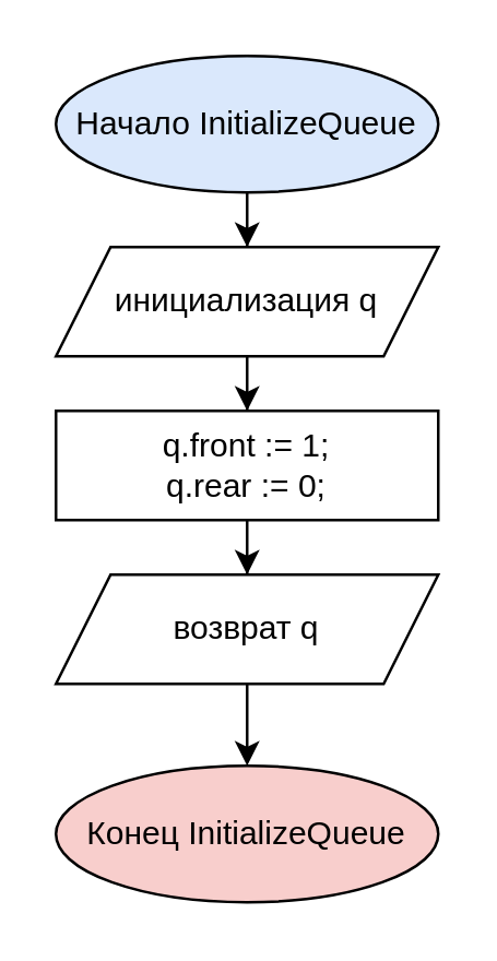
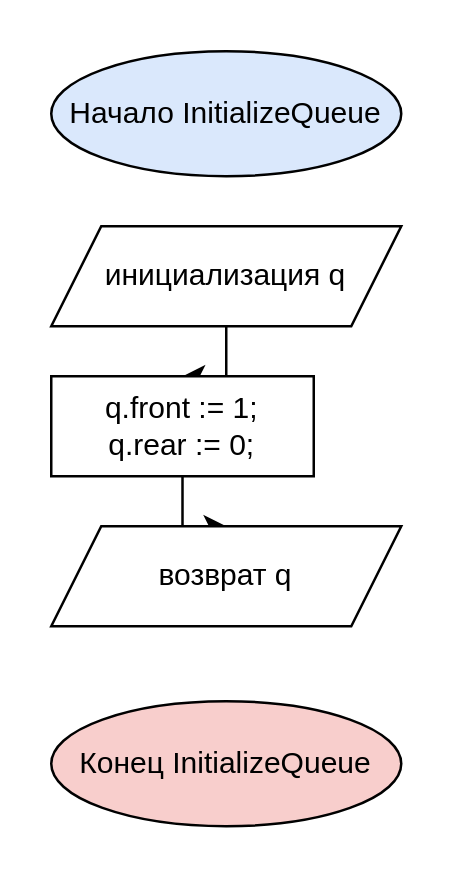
  <mxCell id="0" />
  <mxCell id="1" parent="0" />
- <mxCell id="2" style="edgeStyle=orthogonalEdgeStyle;rounded=0;orthogonalLoop=1;jettySize=auto;html=1;" edge="1" parent="1" source="3" target="5"><mxGeometry relative="1" as="geometry"><mxPoint x="90" y="100" as="targetPoint" /></mxGeometry></mxCell>
  <mxCell id="3" value="Начало&amp;nbsp;InitializeQueue" style="ellipse;whiteSpace=wrap;html=1;fillColor=#dae8fc;" vertex="1" parent="1"><mxGeometry x="20" y="20" width="140" height="50" as="geometry" /></mxCell>
  <mxCell id="4" style="edgeStyle=orthogonalEdgeStyle;rounded=0;orthogonalLoop=1;jettySize=auto;html=1;" edge="1" parent="1" source="5" target="7"><mxGeometry relative="1" as="geometry"><mxPoint x="90" y="150" as="targetPoint" /></mxGeometry></mxCell>
  <mxCell id="5" value="инициализация q" style="shape=parallelogram;perimeter=parallelogramPerimeter;whiteSpace=wrap;html=1;fixedSize=1;" vertex="1" parent="1"><mxGeometry x="20" y="90" width="140" height="40" as="geometry" /></mxCell>
  <mxCell id="6" style="edgeStyle=orthogonalEdgeStyle;rounded=0;orthogonalLoop=1;jettySize=auto;html=1;" edge="1" parent="1" source="7" target="9"><mxGeometry relative="1" as="geometry"><mxPoint x="90" y="220" as="targetPoint" /></mxGeometry></mxCell>
- <mxCell id="7" value="&lt;div&gt;q.front := 1;&lt;/div&gt;&lt;div&gt;q.rear := 0;&lt;/div&gt;" style="rounded=0;whiteSpace=wrap;html=1;" vertex="1" parent="1"><mxGeometry x="20" y="150" width="140" height="40" as="geometry" /></mxCell>
- <mxCell id="8" style="edgeStyle=orthogonalEdgeStyle;rounded=0;orthogonalLoop=1;jettySize=auto;html=1;" edge="1" parent="1" source="9" target="10"><mxGeometry relative="1" as="geometry"><mxPoint x="90" y="270" as="targetPoint" /></mxGeometry></mxCell>
+ <mxCell id="7" value="&lt;div&gt;q.front := 1;&lt;/div&gt;&lt;div&gt;q.rear := 0;&lt;/div&gt;" style="rounded=0;whiteSpace=wrap;html=1;" vertex="1" parent="1"><mxGeometry x="20" y="150" width="105" height="40" as="geometry" /></mxCell>
  <mxCell id="9" value="возврат q" style="shape=parallelogram;perimeter=parallelogramPerimeter;whiteSpace=wrap;html=1;fixedSize=1;" vertex="1" parent="1"><mxGeometry x="20" y="210" width="140" height="40" as="geometry" /></mxCell>
  <mxCell id="10" value="Конец InitializeQueue" style="ellipse;whiteSpace=wrap;html=1;fillColor=#f8cecc;" vertex="1" parent="1"><mxGeometry x="20" y="280" width="140" height="50" as="geometry" /></mxCell>
